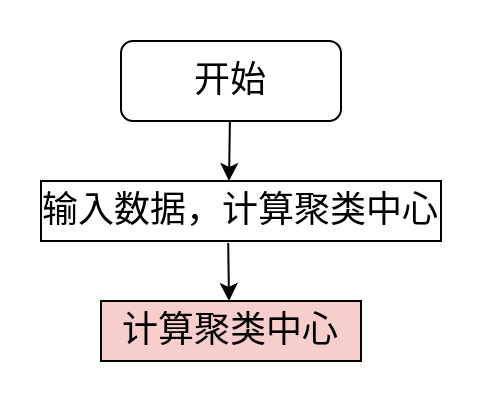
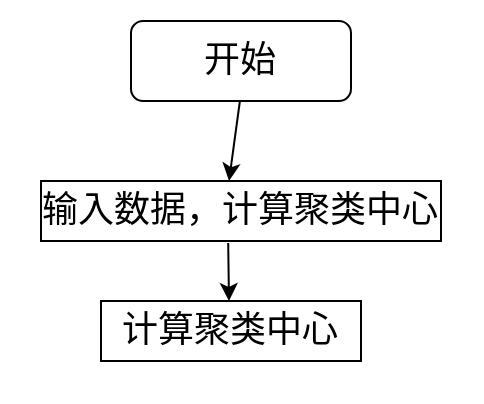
  <mxCell id="0" />
  <mxCell id="1" parent="0" />
- <mxCell id="2" value="&lt;font style=&quot;font-size: 18px;&quot;&gt;开始&lt;/font&gt;" style="rounded=1;whiteSpace=wrap;html=1;" vertex="1" parent="1"><mxGeometry x="60" y="20" width="110" height="40" as="geometry" /></mxCell>
+ <mxCell id="2" value="&lt;font style=&quot;font-size: 18px;&quot;&gt;开始&lt;/font&gt;" style="rounded=1;whiteSpace=wrap;html=1;" vertex="1" parent="1"><mxGeometry x="65" y="10" width="110" height="40" as="geometry" /></mxCell>
  <mxCell id="3" value="" style="endArrow=classic;html=1;rounded=0;fontSize=18;exitX=0.495;exitY=1;exitDx=0;exitDy=0;exitPerimeter=0;" edge="1" parent="1" source="2"><mxGeometry width="50" height="50" relative="1" as="geometry"><mxPoint x="115" y="70" as="sourcePoint" /><mxPoint x="114" y="90" as="targetPoint" /><Array as="points" /></mxGeometry></mxCell>
  <mxCell id="4" value="输入数据，计算聚类中心" style="rounded=0;whiteSpace=wrap;html=1;fontSize=18;" vertex="1" parent="1"><mxGeometry x="20" y="90" width="200" height="30" as="geometry" /></mxCell>
  <mxCell id="5" value="" style="endArrow=classic;html=1;rounded=0;fontSize=18;exitX=0.468;exitY=1.033;exitDx=0;exitDy=0;exitPerimeter=0;" edge="1" parent="1" source="4"><mxGeometry width="50" height="50" relative="1" as="geometry"><mxPoint x="114.5" y="130" as="sourcePoint" /><mxPoint x="114" y="150" as="targetPoint" /></mxGeometry></mxCell>
- <mxCell id="6" value="计算聚类中心" style="rounded=0;whiteSpace=wrap;html=1;fontSize=18;fillColor=#f8cecc;" vertex="1" parent="1"><mxGeometry x="50" y="150" width="130" height="30" as="geometry" /></mxCell>
+ <mxCell id="6" value="计算聚类中心" style="rounded=0;whiteSpace=wrap;html=1;fontSize=18;" vertex="1" parent="1"><mxGeometry x="50" y="150" width="130" height="30" as="geometry" /></mxCell>
